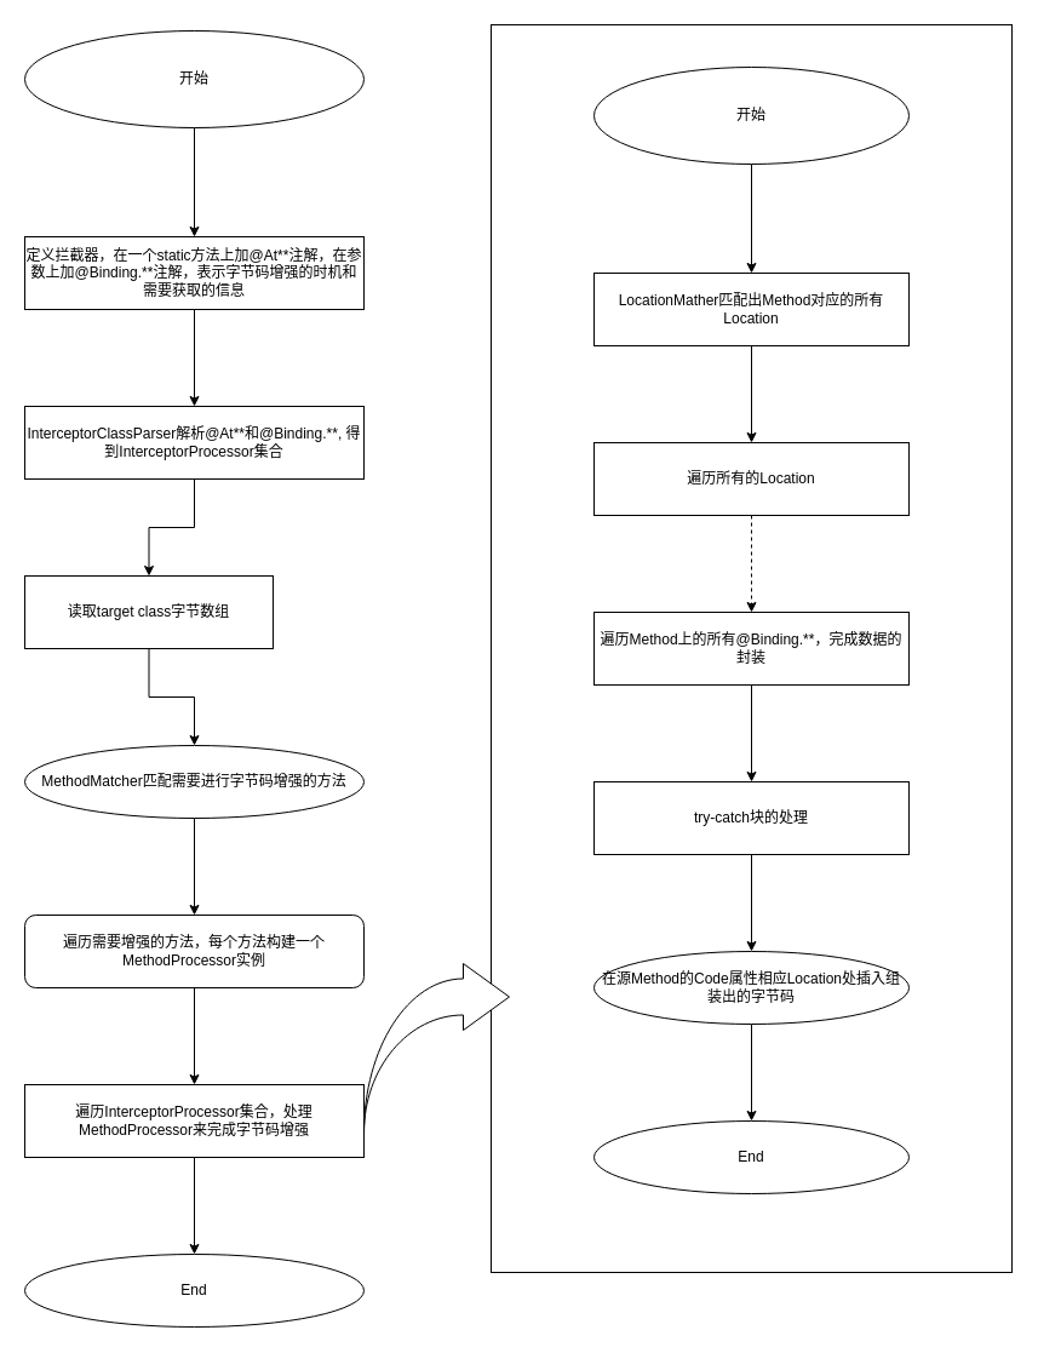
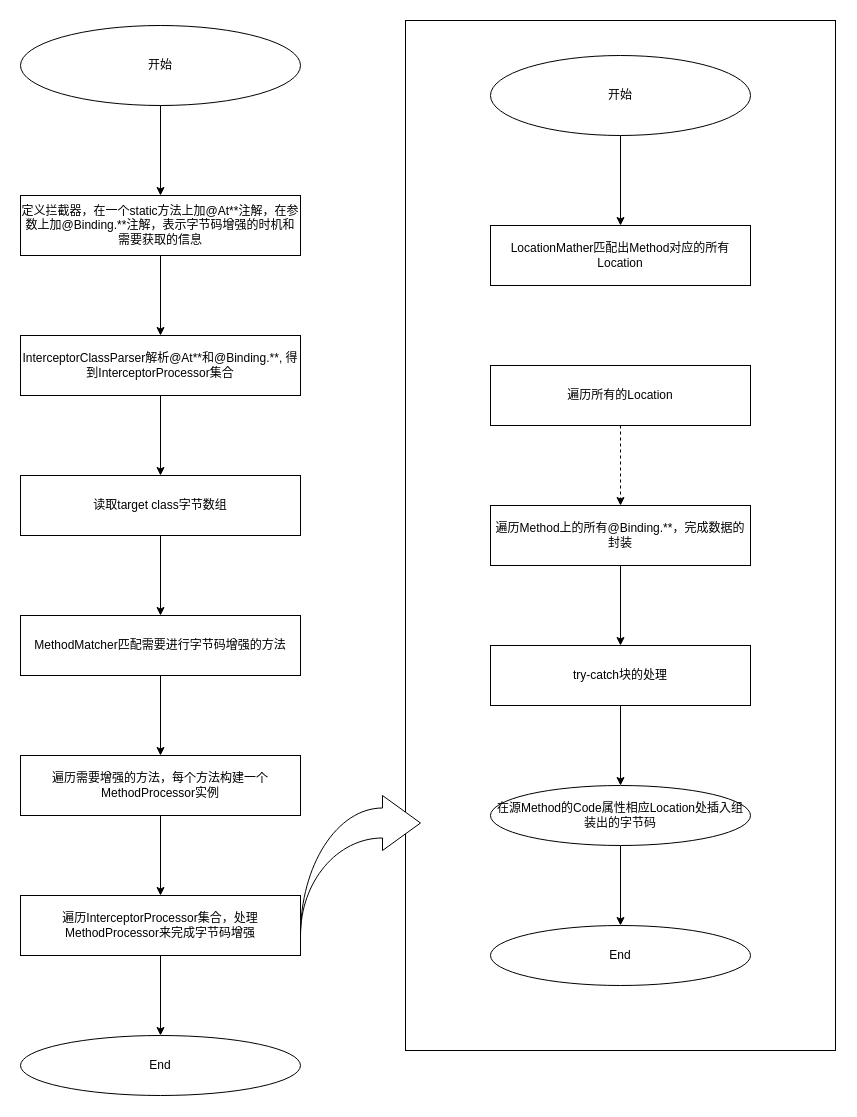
  <mxCell id="0" />
  <mxCell id="1" parent="0" />
  <mxCell id="2" value="" style="rounded=0;whiteSpace=wrap;html=1;" parent="1" vertex="1"><mxGeometry x="405" y="20" width="430" height="1030" as="geometry" /></mxCell>
  <mxCell id="3" value="" style="edgeStyle=orthogonalEdgeStyle;rounded=0;orthogonalLoop=1;jettySize=auto;html=1;" parent="1" source="4" target="6" edge="1"><mxGeometry relative="1" as="geometry" /></mxCell>
  <mxCell id="4" value="开始" style="ellipse;whiteSpace=wrap;html=1;" parent="1" vertex="1"><mxGeometry x="100" y="25" width="120" height="80" as="geometry" /></mxCell>
  <mxCell id="5" value="" style="edgeStyle=orthogonalEdgeStyle;rounded=0;orthogonalLoop=1;jettySize=auto;html=1;" parent="1" source="6" target="8" edge="1"><mxGeometry relative="1" as="geometry" /></mxCell>
  <mxCell id="6" value="定义拦截器，在一个static方法上加@At**注解，在参数上加@Binding.**注解，表示字节码增强的时机和需要获取的信息" style="whiteSpace=wrap;html=1;" parent="1" vertex="1"><mxGeometry y="195" width="280" height="60" as="geometry" x="20" /></mxCell>
  <mxCell id="7" value="" style="edgeStyle=orthogonalEdgeStyle;rounded=0;orthogonalLoop=1;jettySize=auto;html=1;" parent="1" source="8" target="10" edge="1"><mxGeometry relative="1" as="geometry" /></mxCell>
  <mxCell id="8" value="InterceptorClassParser解析@At**和@Binding.**, 得到InterceptorProcessor集合" style="whiteSpace=wrap;html=1;" parent="1" vertex="1"><mxGeometry y="335" width="280" height="60" as="geometry" x="20" /></mxCell>
  <mxCell id="9" value="" style="edgeStyle=orthogonalEdgeStyle;rounded=0;orthogonalLoop=1;jettySize=auto;html=1;" parent="1" source="10" target="12" edge="1"><mxGeometry relative="1" as="geometry" /></mxCell>
- <mxCell id="10" value="读取target class字节数组" style="whiteSpace=wrap;html=1;" parent="1" vertex="1"><mxGeometry x="20" y="475" width="205" height="60" as="geometry" /></mxCell>
+ <mxCell id="10" value="读取target class字节数组" style="whiteSpace=wrap;html=1;" parent="1" vertex="1"><mxGeometry y="475" width="280" height="60" as="geometry" x="20" /></mxCell>
  <mxCell id="11" value="" style="edgeStyle=orthogonalEdgeStyle;rounded=0;orthogonalLoop=1;jettySize=auto;html=1;" parent="1" source="12" target="14" edge="1"><mxGeometry relative="1" as="geometry" /></mxCell>
- <mxCell id="12" value="MethodMatcher匹配需要进行字节码增强的方法" style="ellipse;whiteSpace=wrap;html=1;" parent="1" vertex="1"><mxGeometry y="615" width="280" height="60" as="geometry" x="20" /></mxCell>
+ <mxCell id="12" value="MethodMatcher匹配需要进行字节码增强的方法" style="whiteSpace=wrap;html=1;" parent="1" vertex="1"><mxGeometry y="615" width="280" height="60" as="geometry" x="20" /></mxCell>
  <mxCell id="13" value="" style="edgeStyle=orthogonalEdgeStyle;rounded=0;orthogonalLoop=1;jettySize=auto;html=1;" parent="1" source="14" target="16" edge="1"><mxGeometry relative="1" as="geometry" /></mxCell>
- <mxCell id="14" value="遍历需要增强的方法，每个方法构建一个MethodProcessor实例" style="whiteSpace=wrap;html=1;rounded=1;" parent="1" vertex="1"><mxGeometry y="755" width="280" height="60" as="geometry" x="20" /></mxCell>
+ <mxCell id="14" value="遍历需要增强的方法，每个方法构建一个MethodProcessor实例" style="whiteSpace=wrap;html=1;" parent="1" vertex="1"><mxGeometry y="755" width="280" height="60" as="geometry" x="20" /></mxCell>
  <mxCell id="15" value="" style="edgeStyle=orthogonalEdgeStyle;rounded=0;orthogonalLoop=1;jettySize=auto;html=1;" parent="1" source="16" target="17" edge="1"><mxGeometry relative="1" as="geometry" /></mxCell>
  <mxCell id="16" value="遍历InterceptorProcessor集合，处理MethodProcessor来完成字节码增强" style="whiteSpace=wrap;html=1;" parent="1" vertex="1"><mxGeometry y="895" width="280" height="60" as="geometry" x="20" /></mxCell>
  <mxCell id="17" value="End" style="ellipse;whiteSpace=wrap;html=1;" parent="1" vertex="1"><mxGeometry y="1035" width="280" height="60" as="geometry" x="20" /></mxCell>
  <mxCell id="18" value="" style="edgeStyle=orthogonalEdgeStyle;rounded=0;orthogonalLoop=1;jettySize=auto;html=1;" parent="1" source="19" target="21" edge="1"><mxGeometry relative="1" as="geometry" /></mxCell>
  <mxCell id="19" value="开始" style="ellipse;whiteSpace=wrap;html=1;" parent="1" vertex="1"><mxGeometry x="490" y="55" width="260" height="80" as="geometry" /></mxCell>
- <mxCell id="20" value="" style="edgeStyle=orthogonalEdgeStyle;rounded=0;orthogonalLoop=1;jettySize=auto;html=1;" parent="1" source="21" target="23" edge="1"><mxGeometry relative="1" as="geometry" /></mxCell>
  <mxCell id="21" value="LocationMather匹配出Method对应的所有Location" style="whiteSpace=wrap;html=1;" parent="1" vertex="1"><mxGeometry x="490" y="225" width="260" height="60" as="geometry" /></mxCell>
  <mxCell id="22" value="" style="edgeStyle=orthogonalEdgeStyle;rounded=0;orthogonalLoop=1;jettySize=auto;html=1;dashed=1;" parent="1" source="23" target="25" edge="1"><mxGeometry relative="1" as="geometry" /></mxCell>
  <mxCell id="23" value="遍历所有的Location" style="whiteSpace=wrap;html=1;" parent="1" vertex="1"><mxGeometry x="490" y="365" width="260" height="60" as="geometry" /></mxCell>
  <mxCell id="24" value="" style="edgeStyle=orthogonalEdgeStyle;rounded=0;orthogonalLoop=1;jettySize=auto;html=1;" parent="1" source="25" target="27" edge="1"><mxGeometry relative="1" as="geometry" /></mxCell>
  <mxCell id="25" value="遍历Method上的所有@Binding.**，完成数据的封装" style="whiteSpace=wrap;html=1;" parent="1" vertex="1"><mxGeometry x="490" y="505" width="260" height="60" as="geometry" /></mxCell>
  <mxCell id="26" value="" style="edgeStyle=orthogonalEdgeStyle;rounded=0;orthogonalLoop=1;jettySize=auto;html=1;" parent="1" source="27" target="29" edge="1"><mxGeometry relative="1" as="geometry" /></mxCell>
  <mxCell id="27" value="try-catch块的处理" style="whiteSpace=wrap;html=1;" parent="1" vertex="1"><mxGeometry x="490" y="645" width="260" height="60" as="geometry" /></mxCell>
  <mxCell id="28" value="" style="edgeStyle=orthogonalEdgeStyle;rounded=0;orthogonalLoop=1;jettySize=auto;html=1;" parent="1" source="29" target="30" edge="1"><mxGeometry relative="1" as="geometry" /></mxCell>
  <mxCell id="29" value="在源Method的Code属性相应Location处插入组装出的字节码" style="ellipse;whiteSpace=wrap;html=1;" parent="1" vertex="1"><mxGeometry x="490" y="785" width="260" height="60" as="geometry" /></mxCell>
  <mxCell id="30" value="End" style="ellipse;whiteSpace=wrap;html=1;" parent="1" vertex="1"><mxGeometry x="490" y="925" width="260" height="60" as="geometry" /></mxCell>
  <mxCell id="31" value="开始" style="ellipse;whiteSpace=wrap;html=1;" parent="1" vertex="1"><mxGeometry y="25" width="280" height="80" as="geometry" x="20" /></mxCell>
  <mxCell id="32" value="" style="html=1;shadow=0;dashed=0;align=center;verticalAlign=middle;shape=mxgraph.arrows2.jumpInArrow;dy=15;dx=38;arrowHead=55;" parent="1" vertex="1"><mxGeometry x="300" y="795" width="120" height="140" as="geometry" /></mxCell>
